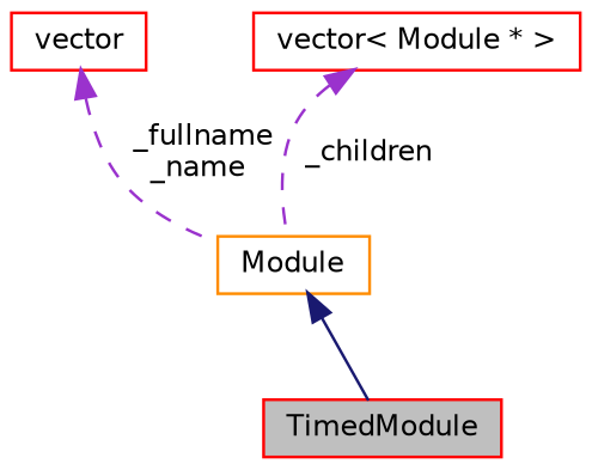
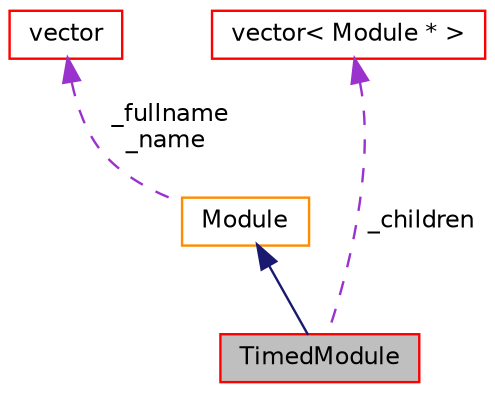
  digraph {
    fontname="DejaVu Sans"
    node [color=red fontname="DejaVu Sans" fontsize=10 shape=record]
    edge [color=darkorchid3 dir=back fontname="DejaVu Sans" fontsize=10 labelfontname=FreeSans labelfontsize=10 style=dashed]
    n1 [fillcolor=grey75 fontcolor=black height=0.2 label=TimedModule style=filled width=0.4]
    n2 [color=darkorange height=0.2 label=Module width=0.4]
    n3 [height=0.2 label=vector width=0.4]
    n4 [height=0.2 label="vector\< Module * \>" width=0.4]
    n2 -> n1 [color=midnightblue style=solid]
    n3 -> n2 [label=" _fullname\n_name"]
-   n4 -> n2 [label=" _children"]
+   n4 -> n1 [label=" _children"]
  }
